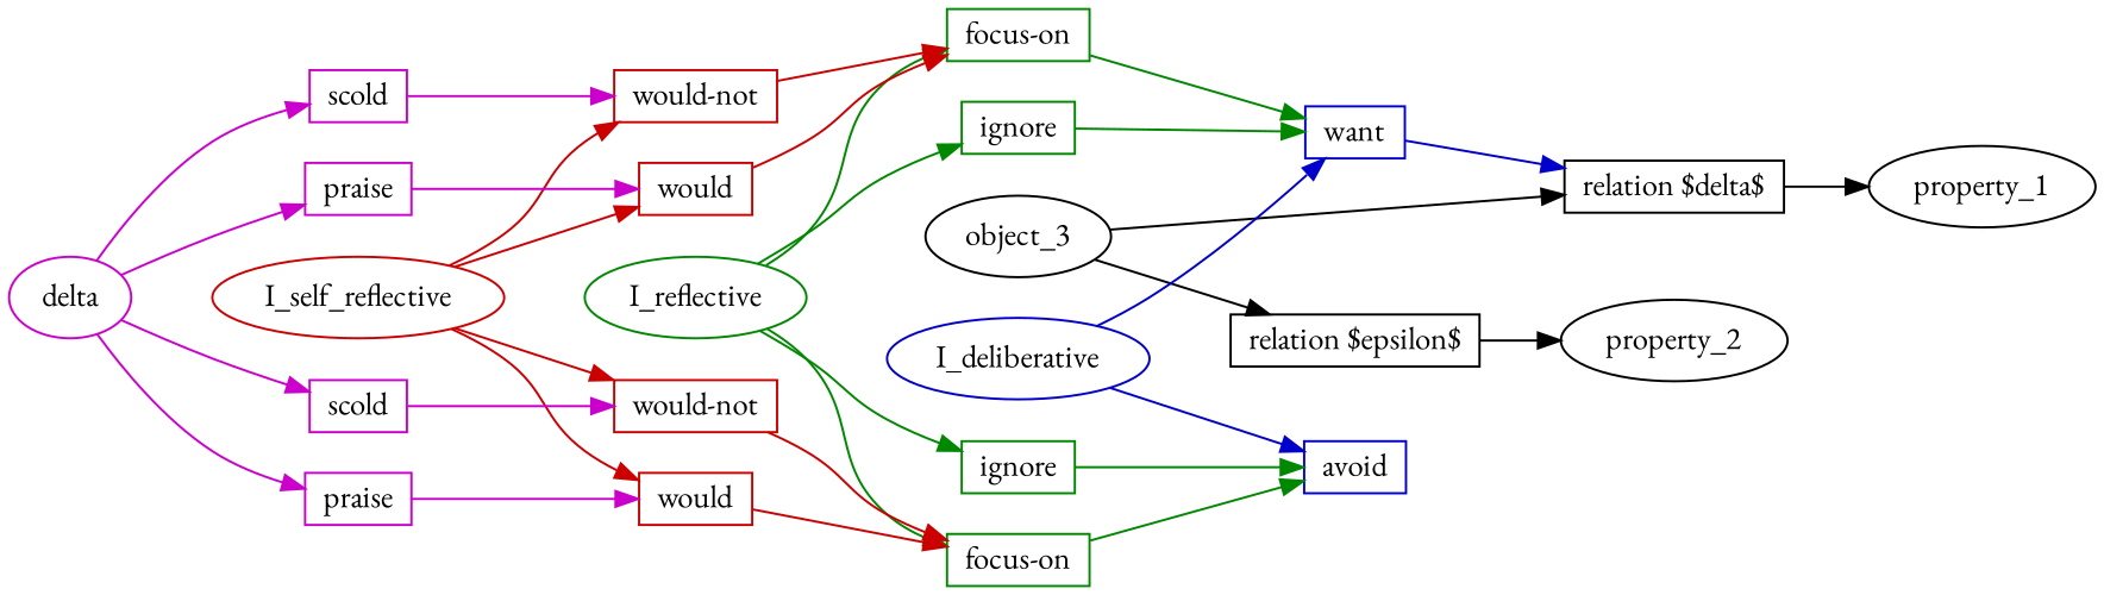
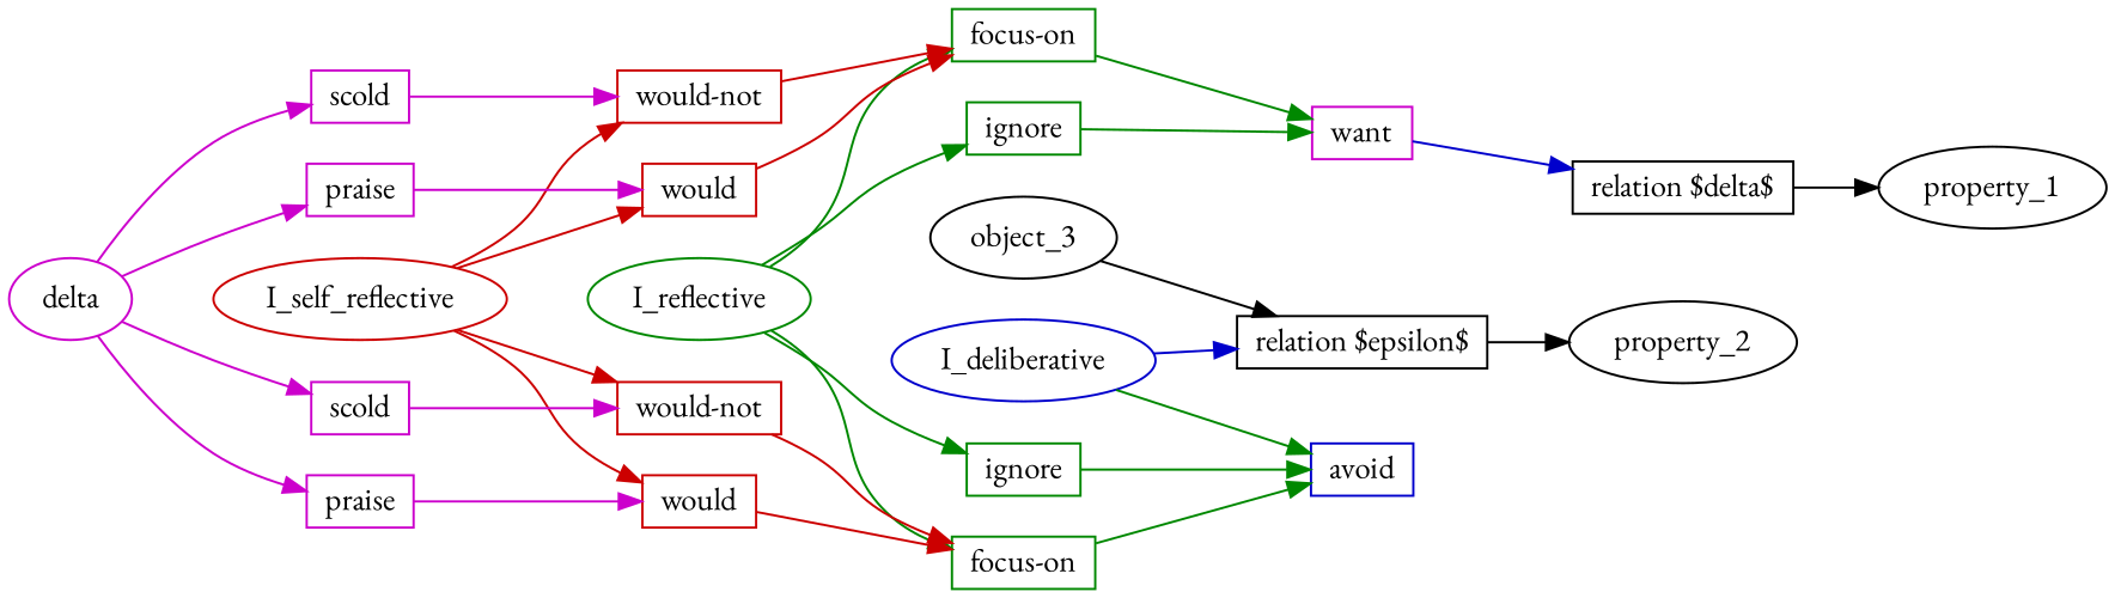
  digraph {
    fontname="EB Garamond"
    rankdir=LR
    node [color="#000000" fillcolor=white fontname="EB Garamond" style=filled shape=box]
    edge [color="#008800" fontname="EB Garamond"]
    n1 [label=object_3 texlbl="$\begin{matrix} \text{object $\omega$} \\ \text{(physical)} \end{matrix}$" shape=""]
    n2 [height=.1 label="relation $\epsilon$" width=.1]
    n3 [height=.1 label="relation $\delta$" width=.1]
    property_2 [texlbl="$\begin{matrix} \text{property $\gamma$} \\ \text{(physical)} \end{matrix}$" shape=""]
    property_1 [texlbl="$\begin{matrix} \text{property $\sigma$} \\ \text{(physical)} \end{matrix}$" shape=""]
    I_deliberative [color="#0000CC" texlbl="$\begin{matrix} \text{I} \\ \text{(reflective)} \end{matrix}$" shape=""]
-   n7 [color="#0000CC" height=.1 label=want width=.1]
+   n7 [color="#CC00CC" height=.1 label=want width=.1]
    n8 [color="#0000CC" height=.1 label=avoid width=.1]
    I_reflective [color="#008800" texlbl="$\begin{matrix} \text{I} \\ \text{(reflective}^2\text{)} \end{matrix}$" shape=""]
    n10 [color="#008800" height=.1 label="focus-on" width=.1]
    n11 [color="#008800" height=.1 label=ignore width=.1]
    n12 [color="#008800" height=.1 label="focus-on" width=.1]
    n13 [color="#008800" height=.1 label=ignore width=.1]
    I_self_reflective [color="#CC0000" texlbl="$\begin{matrix} \text{I} \\ \text{(self reflective)} \end{matrix}$" shape=""]
    n15 [color="#CC0000" height=.1 label=would width=.1]
    n16 [color="#CC0000" height=.1 label="would-not" width=.1]
    n17 [color="#CC0000" height=.1 label=would width=.1]
    n18 [color="#CC0000" height=.1 label="would-not" width=.1]
    n19 [color="#CC00CC" label=delta texlbl="$\begin{matrix} \text{imprimer} \\ \text{(self}^2\text{ reflective)} \end{matrix}$" shape=""]
    n20 [color="#CC00CC" height=.1 label=praise width=.1]
    n21 [color="#CC00CC" height=.1 label=scold width=.1]
    n22 [color="#CC00CC" height=.1 label=praise width=.1]
    n23 [color="#CC00CC" height=.1 label=scold width=.1]
    n1 -> n2 [color="#000000"]
-   n1 -> n3 [color="#000000"]
    n2 -> property_2 [color="#000000"]
    n3 -> property_1 [color="#000000"]
-   I_deliberative -> n7 [color="#0000CC"]
-   I_deliberative -> n8 [color="#0000CC"]
+   I_deliberative -> n2 [color="#0000CC"]
+   I_deliberative -> n8
    n7 -> n3 [color="#0000CC"]
    I_reflective -> n10
    I_reflective -> n11
    I_reflective -> n12
    I_reflective -> n13
    n10 -> n7
    n11 -> n7
    n12 -> n8
    n13 -> n8
    I_self_reflective -> n15 [color="#CC0000"]
    I_self_reflective -> n16 [color="#CC0000"]
    I_self_reflective -> n17 [color="#CC0000"]
    I_self_reflective -> n18 [color="#CC0000"]
    n15 -> n10 [color="#CC0000"]
    n16 -> n10 [color="#CC0000"]
    n17 -> n12 [color="#CC0000"]
    n18 -> n12 [color="#CC0000"]
    n19 -> n20 [color="#CC00CC"]
    n19 -> n21 [color="#CC00CC"]
    n19 -> n22 [color="#CC00CC"]
    n19 -> n23 [color="#CC00CC"]
    n20 -> n15 [color="#CC00CC"]
    n21 -> n16 [color="#CC00CC"]
    n22 -> n17 [color="#CC00CC"]
    n23 -> n18 [color="#CC00CC"]
  }
